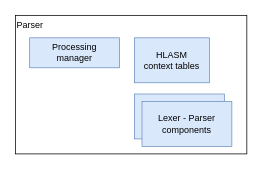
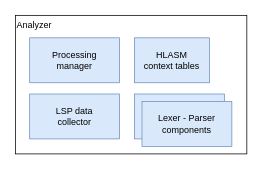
  <mxCell id="0" />
  <mxCell id="1" parent="0" />
- <mxCell id="2" value="Parser" style="rounded=0;whiteSpace=wrap;html=1;flipV=0;flipH=1;direction=east;verticalAlign=top;align=left;" vertex="1" parent="1"><mxGeometry x="20" y="20" width="309" height="185" as="geometry" /></mxCell>
- <mxCell id="3" value="Processing &lt;br&gt;manager" style="rounded=0;whiteSpace=wrap;html=1;flipV=0;flipH=1;direction=east;verticalAlign=middle;fillColor=#dae8fc;strokeColor=#6c8ebf;" vertex="1" parent="1"><mxGeometry x="39" y="50" width="120" height="40" as="geometry" /></mxCell>
+ <mxCell id="2" value="Analyzer" style="rounded=0;whiteSpace=wrap;html=1;flipV=0;flipH=1;direction=east;verticalAlign=top;align=left;" vertex="1" parent="1"><mxGeometry x="20" y="20" width="309" height="185" as="geometry" /></mxCell>
+ <mxCell id="3" value="Processing &lt;br&gt;manager" style="rounded=0;whiteSpace=wrap;html=1;flipV=0;flipH=1;direction=east;verticalAlign=middle;fillColor=#dae8fc;strokeColor=#6c8ebf;" vertex="1" parent="1"><mxGeometry x="39" y="50" width="120" height="60" as="geometry" /></mxCell>
  <mxCell id="4" value="HLASM &lt;br&gt;context tables" style="rounded=0;whiteSpace=wrap;html=1;flipV=0;flipH=1;direction=east;verticalAlign=middle;fillColor=#dae8fc;strokeColor=#6c8ebf;" vertex="1" parent="1"><mxGeometry x="179" y="50" width="100" height="60" as="geometry" /></mxCell>
+ <mxCell id="5" value="LSP data &lt;br&gt;collector" style="rounded=0;whiteSpace=wrap;html=1;flipV=0;flipH=1;direction=east;verticalAlign=middle;fillColor=#dae8fc;strokeColor=#6c8ebf;" vertex="1" parent="1"><mxGeometry x="39" y="125" width="120" height="60" as="geometry" /></mxCell>
  <mxCell id="6" value="" style="rounded=0;whiteSpace=wrap;html=1;fillColor=#dae8fc;strokeColor=#6c8ebf;" vertex="1" parent="1"><mxGeometry x="179" y="125" width="120" height="60" as="geometry" /></mxCell>
  <mxCell id="7" value="Lexer - Parser&lt;br&gt;components" style="rounded=0;whiteSpace=wrap;html=1;fillColor=#dae8fc;strokeColor=#6c8ebf;" vertex="1" parent="1"><mxGeometry x="189" y="135" width="120" height="60" as="geometry" /></mxCell>
